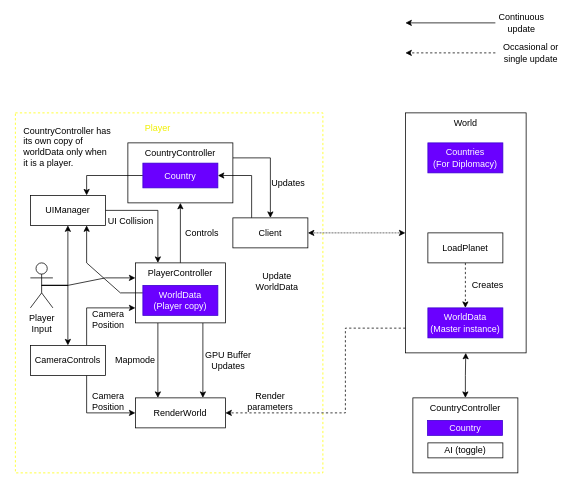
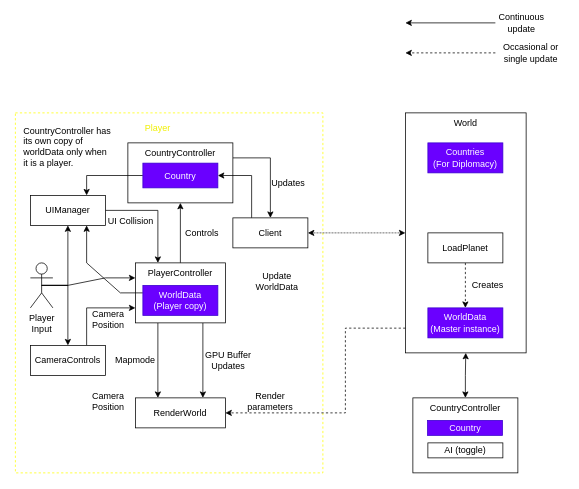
  <mxCell id="0" />
  <mxCell id="1" parent="0" />
  <mxCell id="2" value="World" style="rounded=0;whiteSpace=wrap;html=1;align=center;verticalAlign=top;" parent="1" vertex="1"><mxGeometry x="540" y="150" width="161" height="320" as="geometry" /></mxCell>
  <mxCell id="3" value="" style="rounded=0;whiteSpace=wrap;html=1;fillColor=none;dashed=1;strokeColor=#FFFF00;" parent="1" vertex="1"><mxGeometry x="20" y="150" width="410" height="480" as="geometry" /></mxCell>
  <mxCell id="4" value="Player" style="text;html=1;align=center;verticalAlign=middle;whiteSpace=wrap;rounded=0;fontColor=#F0F000;" parent="1" vertex="1"><mxGeometry x="170" y="160" width="80" height="20" as="geometry" /></mxCell>
  <mxCell id="5" value="" style="endArrow=classic;html=1;rounded=0;" parent="1" edge="1"><mxGeometry width="50" height="50" relative="1" as="geometry"><mxPoint x="660" y="30" as="sourcePoint" /><mxPoint x="540" y="30" as="targetPoint" /></mxGeometry></mxCell>
  <mxCell id="6" value="" style="endArrow=classic;html=1;rounded=0;dashed=1;" parent="1" edge="1"><mxGeometry width="50" height="50" relative="1" as="geometry"><mxPoint x="660" y="70" as="sourcePoint" /><mxPoint x="540" y="70" as="targetPoint" /></mxGeometry></mxCell>
  <mxCell id="7" value="Continuous update" style="text;html=1;align=center;verticalAlign=middle;whiteSpace=wrap;rounded=0;" parent="1" vertex="1"><mxGeometry x="665" y="20" width="60" height="20" as="geometry" /></mxCell>
  <mxCell id="8" value="Occasional or single update" style="text;html=1;align=center;verticalAlign=middle;whiteSpace=wrap;rounded=0;" parent="1" vertex="1"><mxGeometry x="665" y="60" width="85" height="20" as="geometry" /></mxCell>
  <mxCell id="9" style="edgeStyle=orthogonalEdgeStyle;rounded=0;orthogonalLoop=1;jettySize=auto;html=1;exitX=1;exitY=0.25;exitDx=0;exitDy=0;entryX=0.5;entryY=0;entryDx=0;entryDy=0;" edge="1" parent="1" source="10" target="51"><mxGeometry relative="1" as="geometry" /></mxCell>
  <mxCell id="10" value="CountryController" style="rounded=0;whiteSpace=wrap;html=1;verticalAlign=top;" parent="1" vertex="1"><mxGeometry x="170" y="190" width="140" height="80" as="geometry" /></mxCell>
  <mxCell id="11" style="edgeStyle=orthogonalEdgeStyle;rounded=0;orthogonalLoop=1;jettySize=auto;html=1;exitX=0;exitY=0.5;exitDx=0;exitDy=0;entryX=0.75;entryY=0;entryDx=0;entryDy=0;" parent="1" source="12" target="29" edge="1"><mxGeometry relative="1" as="geometry" /></mxCell>
  <mxCell id="12" value="Country" style="rounded=0;whiteSpace=wrap;html=1;fillColor=#6a00ff;strokeColor=#3700CC;fontColor=#ffffff;" parent="1" vertex="1"><mxGeometry x="190" y="217" width="100" height="33" as="geometry" /></mxCell>
  <mxCell id="13" value="CountryController has its own copy of worldData only when it is a player." style="text;html=1;align=left;verticalAlign=middle;whiteSpace=wrap;rounded=0;" parent="1" vertex="1"><mxGeometry x="28.5" y="180" width="121" height="30" as="geometry" /></mxCell>
  <mxCell id="14" style="edgeStyle=orthogonalEdgeStyle;rounded=0;orthogonalLoop=1;jettySize=auto;html=1;exitX=0.5;exitY=0;exitDx=0;exitDy=0;entryX=0.5;entryY=1;entryDx=0;entryDy=0;" parent="1" source="17" target="10" edge="1"><mxGeometry relative="1" as="geometry" /></mxCell>
  <mxCell id="15" style="edgeStyle=orthogonalEdgeStyle;rounded=0;orthogonalLoop=1;jettySize=auto;html=1;exitX=0.25;exitY=1;exitDx=0;exitDy=0;entryX=0.25;entryY=0;entryDx=0;entryDy=0;" parent="1" source="17" target="18" edge="1"><mxGeometry relative="1" as="geometry" /></mxCell>
  <mxCell id="16" style="edgeStyle=orthogonalEdgeStyle;rounded=0;orthogonalLoop=1;jettySize=auto;html=1;exitX=0.75;exitY=1;exitDx=0;exitDy=0;entryX=0.75;entryY=0;entryDx=0;entryDy=0;" edge="1" parent="1" source="17" target="18"><mxGeometry relative="1" as="geometry" /></mxCell>
  <mxCell id="17" value="PlayerController" style="rounded=0;whiteSpace=wrap;html=1;verticalAlign=top;" parent="1" vertex="1"><mxGeometry x="180" y="350" width="120" height="80" as="geometry" /></mxCell>
  <mxCell id="18" value="RenderWorld" style="rounded=0;whiteSpace=wrap;html=1;" parent="1" vertex="1"><mxGeometry x="180" y="530" width="120" height="40" as="geometry" /></mxCell>
  <mxCell id="19" style="rounded=0;orthogonalLoop=1;jettySize=auto;html=1;exitX=0;exitY=0.25;exitDx=0;exitDy=0;entryX=0.75;entryY=1;entryDx=0;entryDy=0;jumpStyle=none;" edge="1" parent="1" source="20" target="29"><mxGeometry relative="1" as="geometry"><Array as="points"><mxPoint x="160" y="390" /><mxPoint x="115" y="350" /></Array></mxGeometry></mxCell>
  <mxCell id="20" value="WorldData&lt;div&gt;(Player copy)&lt;/div&gt;" style="rounded=0;whiteSpace=wrap;html=1;fillColor=#6a00ff;fontColor=#ffffff;strokeColor=#3700CC;" parent="1" vertex="1"><mxGeometry x="190" y="380" width="100" height="40" as="geometry" /></mxCell>
  <mxCell id="21" style="edgeStyle=orthogonalEdgeStyle;rounded=0;orthogonalLoop=1;jettySize=auto;html=1;exitX=0.75;exitY=0;exitDx=0;exitDy=0;entryX=0;entryY=0.75;entryDx=0;entryDy=0;" parent="1" source="23" target="17" edge="1"><mxGeometry relative="1" as="geometry" /></mxCell>
- <mxCell id="22" style="edgeStyle=orthogonalEdgeStyle;rounded=0;orthogonalLoop=1;jettySize=auto;html=1;exitX=0.75;exitY=1;exitDx=0;exitDy=0;entryX=0;entryY=0.5;entryDx=0;entryDy=0;" parent="1" source="23" target="18" edge="1"><mxGeometry relative="1" as="geometry" /></mxCell>
  <mxCell id="23" value="CameraControls" style="rounded=0;whiteSpace=wrap;html=1;" parent="1" vertex="1"><mxGeometry x="40" y="460" width="100" height="40" as="geometry" /></mxCell>
  <mxCell id="24" value="Camera Position" style="text;html=1;align=center;verticalAlign=middle;whiteSpace=wrap;rounded=0;" parent="1" vertex="1"><mxGeometry x="114" y="410" width="60" height="30" as="geometry" /></mxCell>
  <mxCell id="25" value="Camera Position" style="text;html=1;align=center;verticalAlign=middle;whiteSpace=wrap;rounded=0;" parent="1" vertex="1"><mxGeometry x="114" y="520" width="60" height="30" as="geometry" /></mxCell>
  <mxCell id="26" value="Mapmode" style="text;html=1;align=center;verticalAlign=middle;whiteSpace=wrap;rounded=0;" parent="1" vertex="1"><mxGeometry x="149.5" y="470" width="60" height="20" as="geometry" /></mxCell>
  <mxCell id="27" value="GPU Buffer Updates" style="text;html=1;align=center;verticalAlign=middle;whiteSpace=wrap;rounded=0;" parent="1" vertex="1"><mxGeometry x="269" y="470" width="70" height="20" as="geometry" /></mxCell>
  <mxCell id="28" style="edgeStyle=orthogonalEdgeStyle;rounded=0;orthogonalLoop=1;jettySize=auto;html=1;exitX=1;exitY=0.5;exitDx=0;exitDy=0;entryX=0.25;entryY=0;entryDx=0;entryDy=0;" parent="1" source="29" target="17" edge="1"><mxGeometry relative="1" as="geometry" /></mxCell>
  <mxCell id="29" value="UIManager" style="rounded=0;whiteSpace=wrap;html=1;" parent="1" vertex="1"><mxGeometry x="40" y="260" width="100" height="40" as="geometry" /></mxCell>
  <mxCell id="30" value="" style="endArrow=classic;html=1;rounded=0;entryX=1;entryY=0.5;entryDx=0;entryDy=0;dashed=1;exitX=0;exitY=0.897;exitDx=0;exitDy=0;exitPerimeter=0;" parent="1" target="18" edge="1" source="2"><mxGeometry width="50" height="50" relative="1" as="geometry"><mxPoint x="440" y="460" as="sourcePoint" /><mxPoint x="280" y="190" as="targetPoint" /><Array as="points"><mxPoint x="460" y="437" /><mxPoint x="460" y="550" /></Array></mxGeometry></mxCell>
  <mxCell id="31" value="UI Collision" style="text;html=1;align=center;verticalAlign=middle;whiteSpace=wrap;rounded=0;rotation=0;" parent="1" vertex="1"><mxGeometry x="139" y="280" width="70" height="30" as="geometry" /></mxCell>
  <mxCell id="32" value="Render parameters" style="text;html=1;align=center;verticalAlign=middle;whiteSpace=wrap;rounded=0;" parent="1" vertex="1"><mxGeometry x="330" y="525" width="60" height="20" as="geometry" /></mxCell>
  <mxCell id="33" style="edgeStyle=orthogonalEdgeStyle;rounded=0;orthogonalLoop=1;jettySize=auto;html=1;exitX=0.5;exitY=0;exitDx=0;exitDy=0;entryX=0.5;entryY=1;entryDx=0;entryDy=0;startArrow=classic;startFill=1;" parent="1" source="34" target="2" edge="1"><mxGeometry relative="1" as="geometry" /></mxCell>
  <mxCell id="34" value="CountryController" style="rounded=0;whiteSpace=wrap;html=1;verticalAlign=top;" parent="1" vertex="1"><mxGeometry x="550" y="530" width="140" height="100" as="geometry" /></mxCell>
  <mxCell id="35" value="Country" style="rounded=0;whiteSpace=wrap;html=1;fillColor=#6a00ff;strokeColor=#3700CC;fontColor=#ffffff;" parent="1" vertex="1"><mxGeometry x="569.5" y="560" width="100" height="20" as="geometry" /></mxCell>
  <mxCell id="36" value="AI (toggle)" style="rounded=0;whiteSpace=wrap;html=1;" parent="1" vertex="1"><mxGeometry x="570" y="590" width="100" height="20" as="geometry" /></mxCell>
  <mxCell id="37" value="Countries&lt;div&gt;(For Diplomacy)&lt;/div&gt;" style="rounded=0;whiteSpace=wrap;html=1;fillColor=#6a00ff;strokeColor=#3700CC;fontColor=#ffffff;" parent="1" vertex="1"><mxGeometry x="570" y="190" width="100" height="40" as="geometry" /></mxCell>
  <mxCell id="38" value="WorldData&lt;div&gt;(Master instance)&lt;/div&gt;" style="rounded=0;whiteSpace=wrap;html=1;fillColor=#6a00ff;strokeColor=#3700CC;fontColor=#ffffff;" parent="1" vertex="1"><mxGeometry x="570" y="410" width="100" height="40" as="geometry" /></mxCell>
  <mxCell id="39" style="edgeStyle=orthogonalEdgeStyle;rounded=0;orthogonalLoop=1;jettySize=auto;html=1;exitX=0.5;exitY=1;exitDx=0;exitDy=0;entryX=0.5;entryY=0;entryDx=0;entryDy=0;dashed=1;" parent="1" source="40" target="38" edge="1"><mxGeometry relative="1" as="geometry" /></mxCell>
  <mxCell id="40" value="LoadPlanet" style="rounded=0;whiteSpace=wrap;html=1;" parent="1" vertex="1"><mxGeometry x="570" y="310" width="100" height="40" as="geometry" /></mxCell>
  <mxCell id="41" value="Creates" style="text;html=1;align=center;verticalAlign=middle;whiteSpace=wrap;rounded=0;" parent="1" vertex="1"><mxGeometry x="620" y="370" width="60" height="20" as="geometry" /></mxCell>
  <mxCell id="42" value="Controls" style="text;html=1;align=center;verticalAlign=middle;whiteSpace=wrap;rounded=0;" vertex="1" parent="1"><mxGeometry x="239" y="300" width="60" height="20" as="geometry" /></mxCell>
  <mxCell id="43" style="edgeStyle=orthogonalEdgeStyle;rounded=0;orthogonalLoop=1;jettySize=auto;html=1;exitX=0.5;exitY=0.5;exitDx=0;exitDy=0;exitPerimeter=0;entryX=0.5;entryY=0;entryDx=0;entryDy=0;" edge="1" parent="1" source="46" target="23"><mxGeometry relative="1" as="geometry"><Array as="points"><mxPoint x="90" y="380" /></Array></mxGeometry></mxCell>
  <mxCell id="44" style="rounded=0;orthogonalLoop=1;jettySize=auto;html=1;exitX=0.5;exitY=0.5;exitDx=0;exitDy=0;exitPerimeter=0;entryX=0;entryY=0.25;entryDx=0;entryDy=0;" edge="1" parent="1" source="46" target="17"><mxGeometry relative="1" as="geometry"><Array as="points"><mxPoint x="90" y="380" /><mxPoint x="140" y="370" /></Array></mxGeometry></mxCell>
  <mxCell id="45" style="edgeStyle=orthogonalEdgeStyle;rounded=0;orthogonalLoop=1;jettySize=auto;html=1;exitX=0.5;exitY=0.5;exitDx=0;exitDy=0;exitPerimeter=0;" edge="1" parent="1" source="46"><mxGeometry relative="1" as="geometry"><mxPoint x="90" y="300" as="targetPoint" /><Array as="points"><mxPoint x="90" y="380" /></Array></mxGeometry></mxCell>
  <mxCell id="46" value="Player&lt;div&gt;Input&lt;/div&gt;" style="shape=umlActor;verticalLabelPosition=bottom;verticalAlign=top;html=1;outlineConnect=0;" vertex="1" parent="1"><mxGeometry x="40" y="350" width="30" height="60" as="geometry" /></mxCell>
  <mxCell id="47" value="Update WorldData" style="text;html=1;align=center;verticalAlign=middle;whiteSpace=wrap;rounded=0;" vertex="1" parent="1"><mxGeometry x="339" y="360" width="60" height="30" as="geometry" /></mxCell>
  <mxCell id="48" value="Updates" style="text;html=1;align=center;verticalAlign=middle;whiteSpace=wrap;rounded=0;" vertex="1" parent="1"><mxGeometry x="354" y="233.5" width="60" height="20" as="geometry" /></mxCell>
  <mxCell id="49" style="edgeStyle=orthogonalEdgeStyle;rounded=0;orthogonalLoop=1;jettySize=auto;html=1;exitX=0.25;exitY=0;exitDx=0;exitDy=0;entryX=1;entryY=0.5;entryDx=0;entryDy=0;" edge="1" parent="1" source="51" target="12"><mxGeometry relative="1" as="geometry" /></mxCell>
  <mxCell id="50" style="edgeStyle=orthogonalEdgeStyle;rounded=0;orthogonalLoop=1;jettySize=auto;html=1;exitX=1;exitY=0.5;exitDx=0;exitDy=0;entryX=0;entryY=0.5;entryDx=0;entryDy=0;startArrow=classic;startFill=1;dashed=1;dashPattern=1 1;targetPerimeterSpacing=0;endSize=6;" edge="1" parent="1" source="51" target="2"><mxGeometry relative="1" as="geometry" /></mxCell>
  <mxCell id="51" value="Client" style="rounded=0;whiteSpace=wrap;html=1;glass=0;shadow=0;" vertex="1" parent="1"><mxGeometry x="310" y="290" width="100" height="40" as="geometry" /></mxCell>
